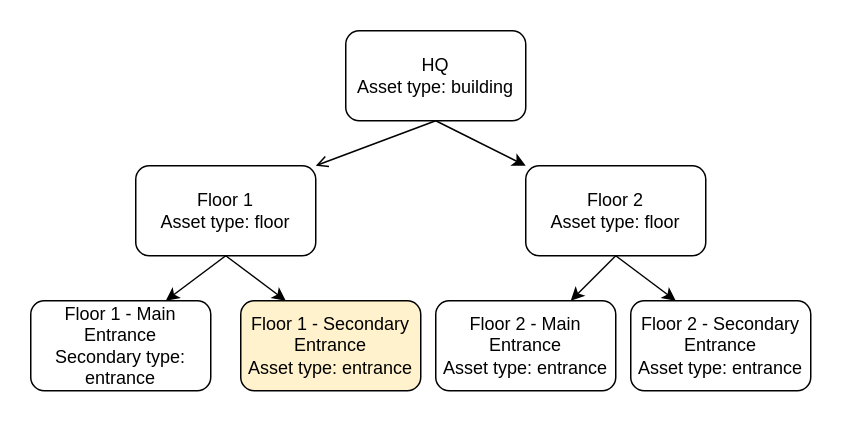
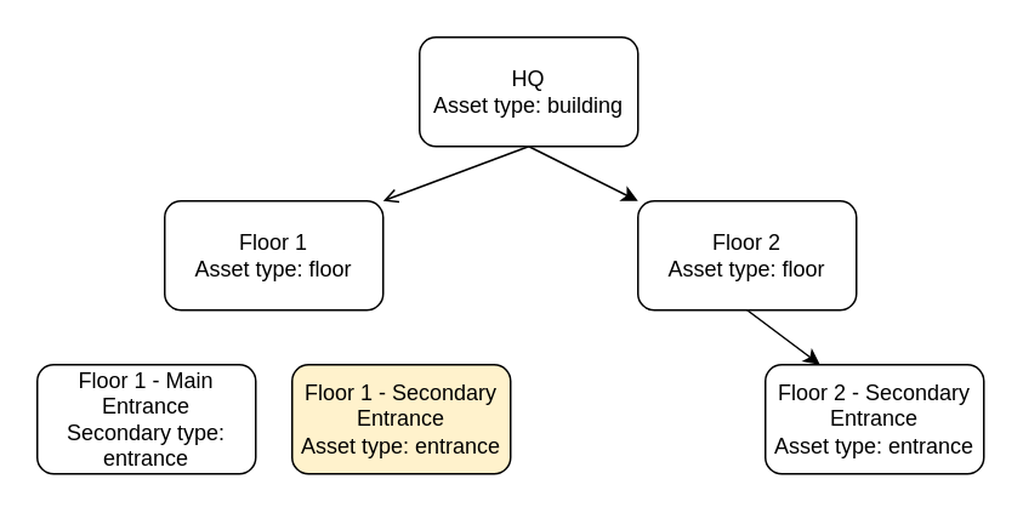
  <mxCell id="0" />
  <mxCell id="1" parent="0" />
  <mxCell id="2" value="HQ&lt;br&gt;Asset type: building" style="rounded=1;whiteSpace=wrap;html=1;" vertex="1" parent="1"><mxGeometry x="230" y="20" width="120" height="60" as="geometry" /></mxCell>
  <mxCell id="3" value="Floor 1&lt;br&gt;Asset type: floor" style="rounded=1;whiteSpace=wrap;html=1;" vertex="1" parent="1"><mxGeometry x="90" y="110" width="120" height="60" as="geometry" /></mxCell>
  <mxCell id="4" value="Floor 2&lt;br&gt;Asset type: floor" style="rounded=1;whiteSpace=wrap;html=1;" vertex="1" parent="1"><mxGeometry x="350" y="110" width="120" height="60" as="geometry" /></mxCell>
  <mxCell id="5" value="Floor 1 - Main Entrance&lt;br&gt;Secondary type: entrance" style="rounded=1;whiteSpace=wrap;html=1;" vertex="1" parent="1"><mxGeometry x="20" y="200" width="120" height="60" as="geometry" /></mxCell>
  <mxCell id="6" value="Floor 1 - Secondary Entrance&lt;br&gt;Asset type: entrance" style="rounded=1;whiteSpace=wrap;html=1;fillColor=#fff2cc;" vertex="1" parent="1"><mxGeometry x="160" y="200" width="120" height="60" as="geometry" /></mxCell>
- <mxCell id="7" value="Floor 2 - Main Entrance&lt;br&gt;Asset type: entrance" style="rounded=1;whiteSpace=wrap;html=1;" vertex="1" parent="1"><mxGeometry x="290" y="200" width="120" height="60" as="geometry" /></mxCell>
  <mxCell id="8" value="Floor 2 - Secondary Entrance&lt;br&gt;Asset type: entrance" style="rounded=1;whiteSpace=wrap;html=1;" vertex="1" parent="1"><mxGeometry x="420" y="200" width="120" height="60" as="geometry" /></mxCell>
  <mxCell id="9" value="" style="endArrow=open;html=1;entryX=1;entryY=0;entryDx=0;entryDy=0;exitX=0.5;exitY=1;exitDx=0;exitDy=0;" edge="1" parent="1" source="2" target="3"><mxGeometry width="50" height="50" relative="1" as="geometry"><mxPoint x="260" y="-40" as="sourcePoint" /><mxPoint x="310" y="-90" as="targetPoint" /></mxGeometry></mxCell>
  <mxCell id="10" value="" style="endArrow=classic;html=1;entryX=0;entryY=0;entryDx=0;entryDy=0;exitX=0.5;exitY=1;exitDx=0;exitDy=0;" edge="1" parent="1" source="2" target="4"><mxGeometry width="50" height="50" relative="1" as="geometry"><mxPoint x="300" y="90" as="sourcePoint" /><mxPoint x="230" y="120" as="targetPoint" /></mxGeometry></mxCell>
- <mxCell id="11" value="" style="endArrow=classic;html=1;entryX=0.75;entryY=0;entryDx=0;entryDy=0;exitX=0.5;exitY=1;exitDx=0;exitDy=0;" edge="1" parent="1" source="3" target="5"><mxGeometry width="50" height="50" relative="1" as="geometry"><mxPoint x="310" y="100" as="sourcePoint" /><mxPoint x="240" y="130" as="targetPoint" /></mxGeometry></mxCell>
- <mxCell id="12" value="" style="endArrow=classic;html=1;entryX=0.25;entryY=0;entryDx=0;entryDy=0;exitX=0.5;exitY=1;exitDx=0;exitDy=0;" edge="1" parent="1" source="3" target="6"><mxGeometry width="50" height="50" relative="1" as="geometry"><mxPoint x="320" y="110" as="sourcePoint" /><mxPoint x="250" y="140" as="targetPoint" /></mxGeometry></mxCell>
- <mxCell id="13" value="" style="endArrow=classic;html=1;entryX=0.75;entryY=0;entryDx=0;entryDy=0;exitX=0.5;exitY=1;exitDx=0;exitDy=0;" edge="1" parent="1" source="4" target="7"><mxGeometry width="50" height="50" relative="1" as="geometry"><mxPoint x="330" y="120" as="sourcePoint" /><mxPoint x="260" y="150" as="targetPoint" /></mxGeometry></mxCell>
  <mxCell id="14" value="" style="endArrow=classic;html=1;entryX=0.25;entryY=0;entryDx=0;entryDy=0;exitX=0.5;exitY=1;exitDx=0;exitDy=0;" edge="1" parent="1" source="4" target="8"><mxGeometry width="50" height="50" relative="1" as="geometry"><mxPoint x="340" y="130" as="sourcePoint" /><mxPoint x="270" y="160" as="targetPoint" /></mxGeometry></mxCell>
